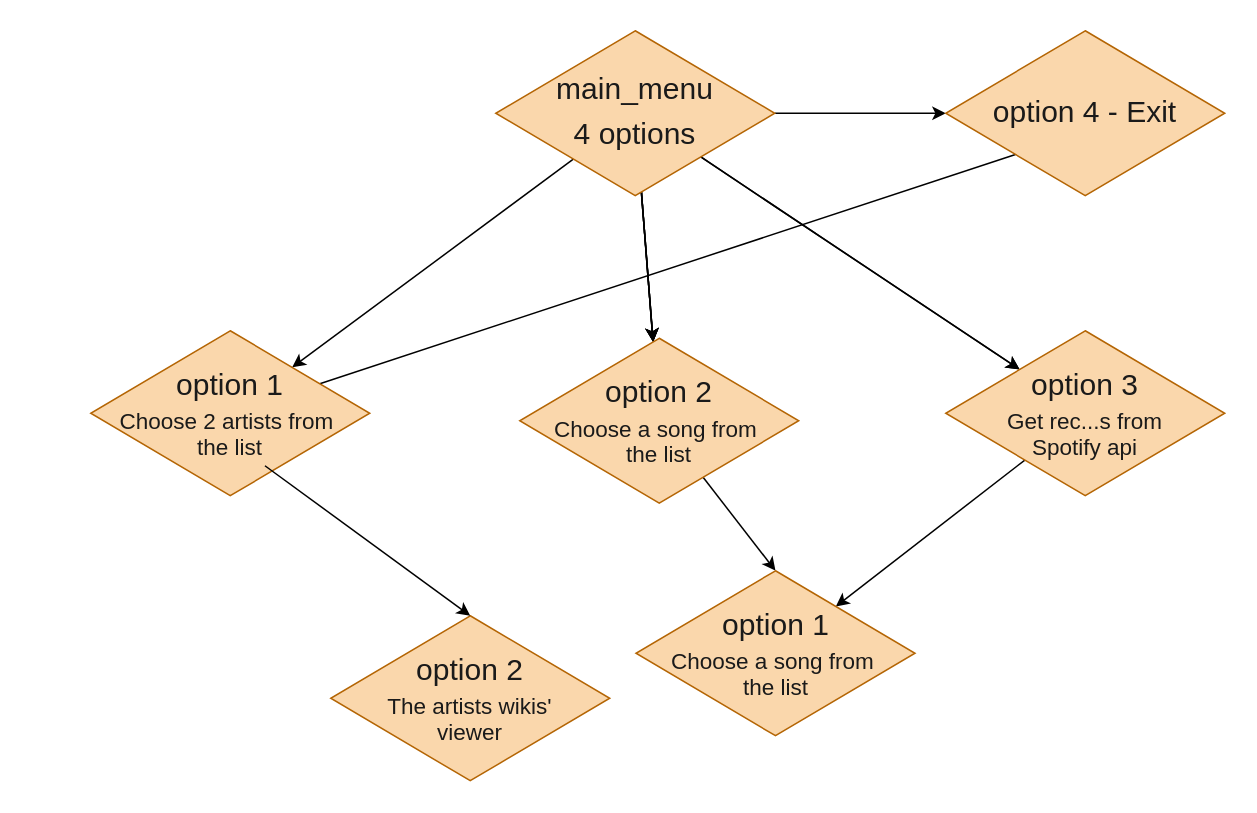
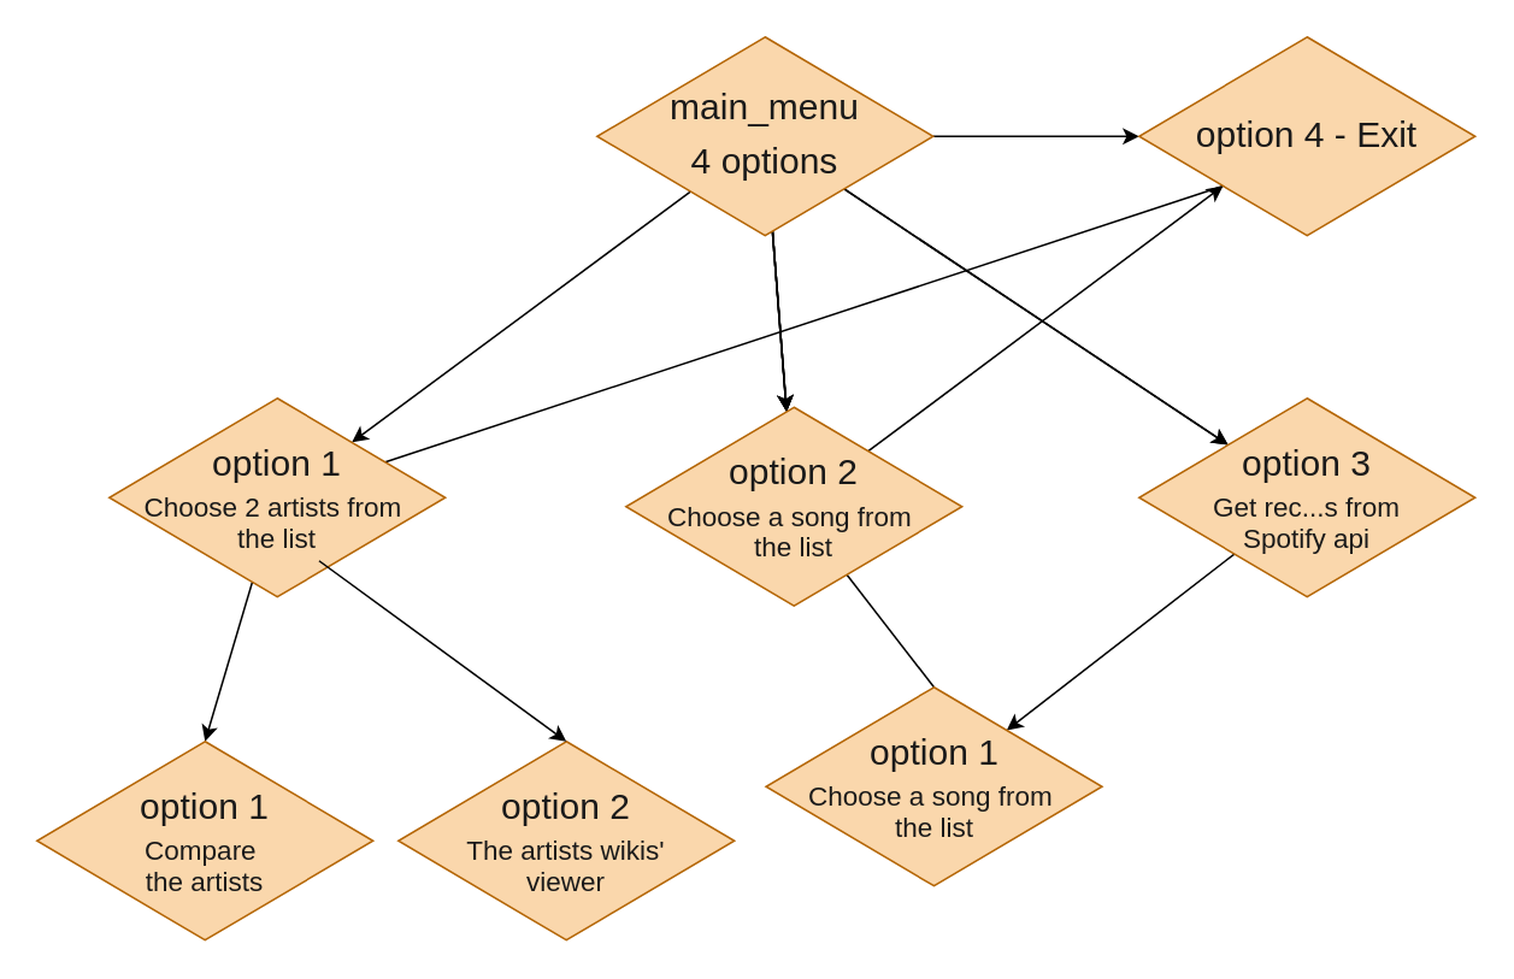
  <mxCell id="0" />
  <mxCell id="1" parent="0" />
  <mxCell id="2" value="" style="edgeStyle=none;html=1;fontSize=20;fontColor=#1A1A1A;" edge="1" parent="1" source="10" target="13"><mxGeometry relative="1" as="geometry" /></mxCell>
  <mxCell id="3" value="" style="edgeStyle=none;html=1;fontSize=20;fontColor=#1A1A1A;" edge="1" parent="1" source="10" target="16"><mxGeometry relative="1" as="geometry" /></mxCell>
  <mxCell id="4" value="" style="edgeStyle=none;html=1;fontSize=20;fontColor=#1A1A1A;" edge="1" parent="1" source="10" target="16"><mxGeometry relative="1" as="geometry" /></mxCell>
  <mxCell id="5" value="" style="edgeStyle=none;html=1;fontSize=20;fontColor=#1A1A1A;" edge="1" parent="1" source="10" target="16"><mxGeometry relative="1" as="geometry" /></mxCell>
  <mxCell id="6" value="" style="edgeStyle=none;html=1;fontSize=20;fontColor=#1A1A1A;" edge="1" parent="1" source="10" target="18"><mxGeometry relative="1" as="geometry" /></mxCell>
  <mxCell id="7" value="" style="edgeStyle=none;html=1;fontSize=20;fontColor=#1A1A1A;" edge="1" parent="1" source="10" target="18"><mxGeometry relative="1" as="geometry" /></mxCell>
  <mxCell id="8" value="" style="edgeStyle=none;html=1;fontSize=20;fontColor=#1A1A1A;" edge="1" parent="1" source="10" target="16"><mxGeometry relative="1" as="geometry" /></mxCell>
  <mxCell id="9" value="" style="edgeStyle=none;html=1;fontSize=20;fontColor=#1A1A1A;" edge="1" parent="1" source="10" target="19"><mxGeometry relative="1" as="geometry" /></mxCell>
  <mxCell id="10" value="&lt;p style=&quot;line-height: 120%;&quot;&gt;&lt;font style=&quot;font-size: 20px;&quot; color=&quot;#1a1a1a&quot;&gt;main_menu&lt;/font&gt;&lt;/p&gt;&lt;p style=&quot;line-height: 120%;&quot;&gt;&lt;font style=&quot;font-size: 20px;&quot; color=&quot;#1a1a1a&quot;&gt;4 options&lt;/font&gt;&lt;/p&gt;" style="rhombus;whiteSpace=wrap;html=1;fillColor=#fad7ac;strokeColor=#b46504;" vertex="1" parent="1"><mxGeometry x="330" y="20" width="186" height="110" as="geometry" /></mxCell>
+ <mxCell id="11" value="" style="edgeStyle=none;html=1;fontSize=15;fontColor=#1A1A1A;entryX=0.5;entryY=0;entryDx=0;entryDy=0;" edge="1" parent="1" source="13" target="20"><mxGeometry relative="1" as="geometry" /></mxCell>
  <mxCell id="12" value="" style="edgeStyle=none;html=1;fontSize=15;fontColor=#1A1A1A;entryX=0;entryY=1;entryDx=0;entryDy=0;endArrow=none;" edge="1" parent="1" source="13" target="19"><mxGeometry relative="1" as="geometry" /></mxCell>
  <mxCell id="13" value="&lt;p style=&quot;line-height: 120%;&quot;&gt;&lt;font color=&quot;#1a1a1a&quot;&gt;&lt;span style=&quot;font-size: 20px;&quot;&gt;option 1&lt;/span&gt;&lt;/font&gt;&lt;/p&gt;&lt;p style=&quot;line-height: 30%;&quot;&gt;&lt;font style=&quot;font-size: 15px;&quot; color=&quot;#1a1a1a&quot;&gt;Choose 2 artists from&amp;nbsp;&lt;/font&gt;&lt;/p&gt;&lt;p style=&quot;line-height: 30%;&quot;&gt;&lt;font style=&quot;font-size: 15px;&quot; color=&quot;#1a1a1a&quot;&gt;the list&lt;/font&gt;&lt;/p&gt;" style="rhombus;whiteSpace=wrap;html=1;fillColor=#fad7ac;strokeColor=#b46504;" vertex="1" parent="1"><mxGeometry x="60" y="220" width="186" height="110" as="geometry" /></mxCell>
- <mxCell id="14" value="" style="edgeStyle=none;html=1;fontSize=15;fontColor=#1A1A1A;entryX=0.5;entryY=0;entryDx=0;entryDy=0;" edge="1" parent="1" source="16" target="23"><mxGeometry relative="1" as="geometry"><mxPoint x="550" y="370" as="targetPoint" /></mxGeometry></mxCell>
+ <mxCell id="14" value="" style="edgeStyle=none;html=1;fontSize=15;fontColor=#1A1A1A;entryX=0.5;entryY=0;entryDx=0;entryDy=0;endArrow=none;" edge="1" parent="1" source="16" target="23"><mxGeometry relative="1" as="geometry"><mxPoint x="550" y="370" as="targetPoint" /></mxGeometry></mxCell>
+ <mxCell id="15" value="" style="edgeStyle=none;html=1;fontSize=15;fontColor=#1A1A1A;entryX=0;entryY=1;entryDx=0;entryDy=0;" edge="1" parent="1" source="16" target="19"><mxGeometry relative="1" as="geometry" /></mxCell>
  <mxCell id="16" value="&lt;p style=&quot;line-height: 14.4px;&quot;&gt;&lt;font color=&quot;#1a1a1a&quot;&gt;&lt;span style=&quot;font-size: 20px;&quot;&gt;option 2&lt;/span&gt;&lt;/font&gt;&lt;/p&gt;&lt;p style=&quot;line-height: 3.6px;&quot;&gt;&lt;font style=&quot;font-size: 15px;&quot; color=&quot;#1a1a1a&quot;&gt;Choose a song from&amp;nbsp;&lt;/font&gt;&lt;/p&gt;&lt;p style=&quot;line-height: 3.6px;&quot;&gt;&lt;font style=&quot;font-size: 15px;&quot; color=&quot;#1a1a1a&quot;&gt;the list&lt;/font&gt;&lt;/p&gt;" style="rhombus;whiteSpace=wrap;html=1;fillColor=#fad7ac;strokeColor=#b46504;" vertex="1" parent="1"><mxGeometry x="346" y="225" width="186" height="110" as="geometry" /></mxCell>
  <mxCell id="17" value="" style="edgeStyle=none;html=1;fontSize=15;fontColor=#1A1A1A;" edge="1" parent="1" source="18" target="23"><mxGeometry relative="1" as="geometry" /></mxCell>
  <mxCell id="18" value="&lt;p style=&quot;line-height: 14.4px;&quot;&gt;&lt;font color=&quot;#1a1a1a&quot;&gt;&lt;span style=&quot;font-size: 20px;&quot;&gt;option 3&lt;/span&gt;&lt;/font&gt;&lt;/p&gt;&lt;p style=&quot;line-height: 3.6px;&quot;&gt;&lt;font color=&quot;#1a1a1a&quot;&gt;&lt;span style=&quot;font-size: 15px;&quot;&gt;Get rec...s from&lt;/span&gt;&lt;/font&gt;&lt;/p&gt;&lt;p style=&quot;line-height: 3.6px;&quot;&gt;&lt;font color=&quot;#1a1a1a&quot;&gt;&lt;span style=&quot;font-size: 15px;&quot;&gt;Spotify api&lt;/span&gt;&lt;/font&gt;&lt;/p&gt;" style="rhombus;whiteSpace=wrap;html=1;fillColor=#fad7ac;strokeColor=#b46504;" vertex="1" parent="1"><mxGeometry x="630" y="220" width="186" height="110" as="geometry" /></mxCell>
  <mxCell id="19" value="&lt;p style=&quot;line-height: 120%;&quot;&gt;&lt;font color=&quot;#1a1a1a&quot;&gt;&lt;span style=&quot;font-size: 20px;&quot;&gt;option 4 - Exit&lt;/span&gt;&lt;/font&gt;&lt;/p&gt;" style="rhombus;whiteSpace=wrap;html=1;fillColor=#fad7ac;strokeColor=#b46504;" vertex="1" parent="1"><mxGeometry x="630" y="20" width="186" height="110" as="geometry" /></mxCell>
+ <mxCell id="20" value="&lt;p style=&quot;line-height: 120%;&quot;&gt;&lt;font color=&quot;#1a1a1a&quot;&gt;&lt;span style=&quot;font-size: 20px;&quot;&gt;option 1&lt;/span&gt;&lt;/font&gt;&lt;/p&gt;&lt;p style=&quot;line-height: 30%;&quot;&gt;&lt;font color=&quot;#1a1a1a&quot;&gt;&lt;span style=&quot;font-size: 15px;&quot;&gt;Compare&amp;nbsp;&lt;/span&gt;&lt;/font&gt;&lt;/p&gt;&lt;p style=&quot;line-height: 30%;&quot;&gt;&lt;font color=&quot;#1a1a1a&quot;&gt;&lt;span style=&quot;font-size: 15px;&quot;&gt;the artists&lt;/span&gt;&lt;/font&gt;&lt;/p&gt;" style="rhombus;whiteSpace=wrap;html=1;fillColor=#fad7ac;strokeColor=#b46504;" vertex="1" parent="1"><mxGeometry x="20" y="410" width="186" height="110" as="geometry" /></mxCell>
  <mxCell id="21" value="&lt;p style=&quot;line-height: 120%;&quot;&gt;&lt;font color=&quot;#1a1a1a&quot;&gt;&lt;span style=&quot;font-size: 20px;&quot;&gt;option 2&lt;/span&gt;&lt;/font&gt;&lt;/p&gt;&lt;p style=&quot;line-height: 30%;&quot;&gt;&lt;font color=&quot;#1a1a1a&quot;&gt;&lt;span style=&quot;font-size: 15px;&quot;&gt;The artists wikis'&lt;/span&gt;&lt;/font&gt;&lt;/p&gt;&lt;p style=&quot;line-height: 30%;&quot;&gt;&lt;font color=&quot;#1a1a1a&quot;&gt;&lt;span style=&quot;font-size: 15px;&quot;&gt;viewer&lt;/span&gt;&lt;/font&gt;&lt;/p&gt;" style="rhombus;whiteSpace=wrap;html=1;fillColor=#fad7ac;strokeColor=#b46504;" vertex="1" parent="1"><mxGeometry x="220" y="410" width="186" height="110" as="geometry" /></mxCell>
  <mxCell id="22" value="" style="edgeStyle=none;html=1;fontSize=15;fontColor=#1A1A1A;entryX=0.5;entryY=0;entryDx=0;entryDy=0;" edge="1" parent="1" target="21"><mxGeometry relative="1" as="geometry"><mxPoint x="176.134" y="309.999" as="sourcePoint" /><mxPoint x="260" y="410" as="targetPoint" /></mxGeometry></mxCell>
  <mxCell id="23" value="&lt;p style=&quot;line-height: 14.4px;&quot;&gt;&lt;font color=&quot;#1a1a1a&quot;&gt;&lt;span style=&quot;font-size: 20px;&quot;&gt;option 1&lt;/span&gt;&lt;/font&gt;&lt;/p&gt;&lt;p style=&quot;line-height: 3.6px;&quot;&gt;&lt;font style=&quot;font-size: 15px;&quot; color=&quot;#1a1a1a&quot;&gt;Choose a song from&amp;nbsp;&lt;/font&gt;&lt;/p&gt;&lt;p style=&quot;line-height: 3.6px;&quot;&gt;&lt;font style=&quot;font-size: 15px;&quot; color=&quot;#1a1a1a&quot;&gt;the list&lt;/font&gt;&lt;/p&gt;" style="rhombus;whiteSpace=wrap;html=1;fillColor=#fad7ac;strokeColor=#b46504;" vertex="1" parent="1"><mxGeometry x="423.5" y="380" width="186" height="110" as="geometry" /></mxCell>
